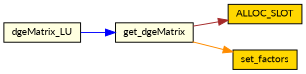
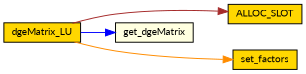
  digraph {
    fontname=Lato
    rankdir=LR
    node [color=black fillcolor=lightyellow fontname=Lato fontsize=10 shape=record style=filled]
    edge [fontname=Lato fontsize=10 labelfontname="FreeSans.ttf" labelfontsize=10 style=solid]
-   n1 [fontcolor=black height=0.2 label=dgeMatrix_LU width=0.4]
+   n1 [fillcolor=gold fontcolor=black height=0.2 label=dgeMatrix_LU width=0.4]
    n2 [fillcolor=gold height=0.2 label=ALLOC_SLOT width=0.4]
    n3 [height=0.2 label=get_dgeMatrix width=0.4]
    n4 [fillcolor=gold height=0.2 label=set_factors width=0.4]
-   n3 -> n2 [color=brown]
+   n1 -> n2 [color=brown]
    n1 -> n3 [color=blue]
-   n3 -> n4 [color=darkorange]
+   n1 -> n4 [color=darkorange]
  }
